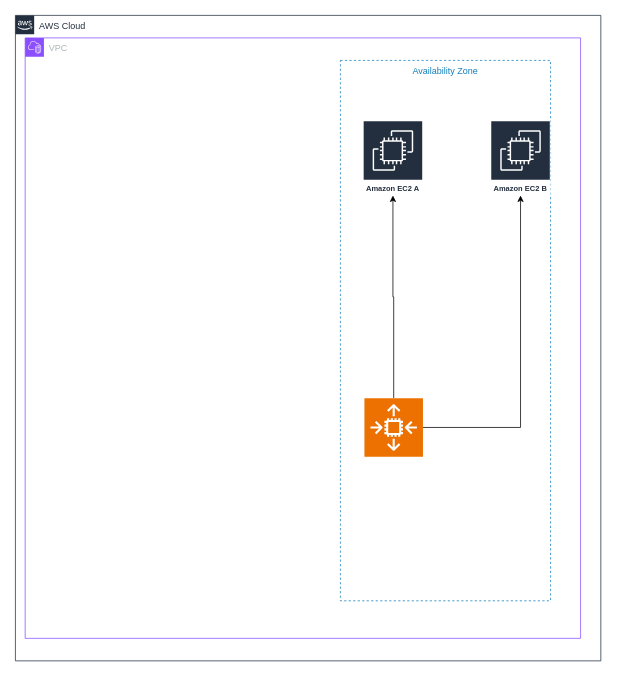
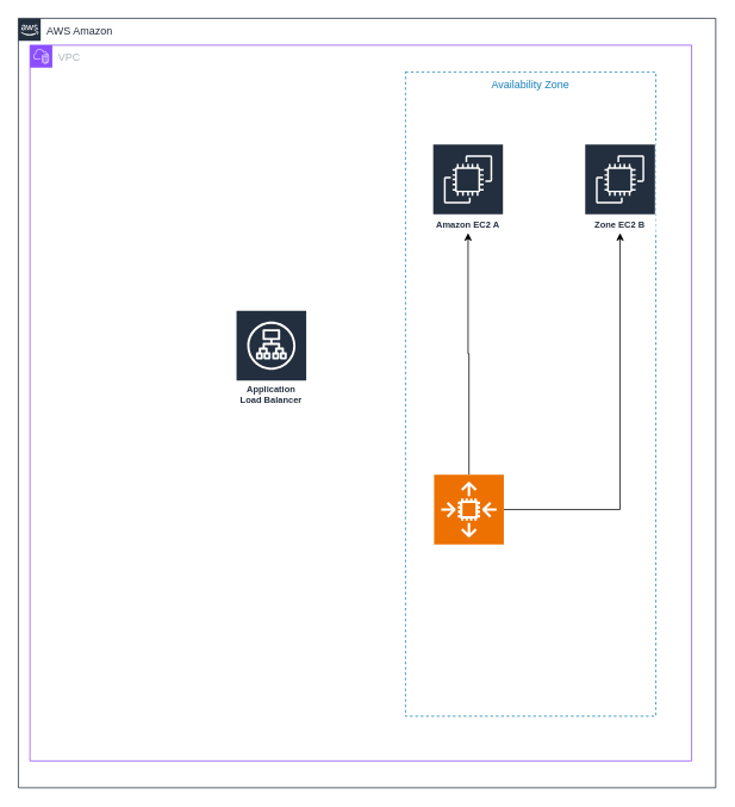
  <mxCell id="0" />
  <mxCell id="1" parent="0" />
- <mxCell id="2" value="AWS Cloud" style="points=[[0,0],[0.25,0],[0.5,0],[0.75,0],[1,0],[1,0.25],[1,0.5],[1,0.75],[1,1],[0.75,1],[0.5,1],[0.25,1],[0,1],[0,0.75],[0,0.5],[0,0.25]];outlineConnect=0;gradientColor=none;html=1;whiteSpace=wrap;fontSize=12;fontStyle=0;container=1;pointerEvents=0;collapsible=0;recursiveResize=0;shape=mxgraph.aws4.group;grIcon=mxgraph.aws4.group_aws_cloud_alt;strokeColor=#232F3E;fillColor=none;verticalAlign=top;align=left;spacingLeft=30;fontColor=#232F3E;dashed=0;" vertex="1" parent="1"><mxGeometry x="20" y="20" width="780" height="860" as="geometry" /></mxCell>
+ <mxCell id="2" value="AWS Amazon" style="points=[[0,0],[0.25,0],[0.5,0],[0.75,0],[1,0],[1,0.25],[1,0.5],[1,0.75],[1,1],[0.75,1],[0.5,1],[0.25,1],[0,1],[0,0.75],[0,0.5],[0,0.25]];outlineConnect=0;gradientColor=none;html=1;whiteSpace=wrap;fontSize=12;fontStyle=0;container=1;pointerEvents=0;collapsible=0;recursiveResize=0;shape=mxgraph.aws4.group;grIcon=mxgraph.aws4.group_aws_cloud_alt;strokeColor=#232F3E;fillColor=none;verticalAlign=top;align=left;spacingLeft=30;fontColor=#232F3E;dashed=0;" vertex="1" parent="1"><mxGeometry x="20" y="20" width="780" height="860" as="geometry" /></mxCell>
  <mxCell id="3" value="VPC" style="points=[[0,0],[0.25,0],[0.5,0],[0.75,0],[1,0],[1,0.25],[1,0.5],[1,0.75],[1,1],[0.75,1],[0.5,1],[0.25,1],[0,1],[0,0.75],[0,0.5],[0,0.25]];outlineConnect=0;gradientColor=none;html=1;whiteSpace=wrap;fontSize=12;fontStyle=0;container=1;pointerEvents=0;collapsible=0;recursiveResize=0;shape=mxgraph.aws4.group;grIcon=mxgraph.aws4.group_vpc2;strokeColor=#8C4FFF;fillColor=none;verticalAlign=top;align=left;spacingLeft=30;fontColor=#AAB7B8;dashed=0;" vertex="1" parent="1"><mxGeometry x="33" y="50" width="740" height="800" as="geometry" /></mxCell>
+ <mxCell id="4" value="Application Load Balancer" style="sketch=0;outlineConnect=0;fontColor=#232F3E;gradientColor=none;strokeColor=#ffffff;fillColor=#232F3E;dashed=0;verticalLabelPosition=middle;verticalAlign=bottom;align=center;html=1;whiteSpace=wrap;fontSize=10;fontStyle=1;spacing=3;shape=mxgraph.aws4.productIcon;prIcon=mxgraph.aws4.application_load_balancer;" vertex="1" parent="3"><mxGeometry x="230" y="296" width="80" height="110" as="geometry" /></mxCell>
  <mxCell id="5" value="Availability Zone" style="fillColor=none;strokeColor=#147EBA;dashed=1;verticalAlign=top;fontStyle=0;fontColor=#147EBA;whiteSpace=wrap;html=1;" vertex="1" parent="1"><mxGeometry x="453" y="80" width="280" height="720" as="geometry" /></mxCell>
  <mxCell id="6" value="Amazon EC2 A" style="sketch=0;outlineConnect=0;fontColor=#232F3E;gradientColor=none;strokeColor=#ffffff;fillColor=#232F3E;dashed=0;verticalLabelPosition=middle;verticalAlign=bottom;align=center;html=1;whiteSpace=wrap;fontSize=10;fontStyle=1;spacing=3;shape=mxgraph.aws4.productIcon;prIcon=mxgraph.aws4.ec2;" vertex="1" parent="1"><mxGeometry x="483" y="160" width="80" height="100" as="geometry" /></mxCell>
- <mxCell id="7" value="Amazon EC2 B" style="sketch=0;outlineConnect=0;fontColor=#232F3E;gradientColor=none;strokeColor=#ffffff;fillColor=#232F3E;dashed=0;verticalLabelPosition=middle;verticalAlign=bottom;align=center;html=1;whiteSpace=wrap;fontSize=10;fontStyle=1;spacing=3;shape=mxgraph.aws4.productIcon;prIcon=mxgraph.aws4.ec2;" vertex="1" parent="1"><mxGeometry x="653" y="160" width="80" height="100" as="geometry" /></mxCell>
+ <mxCell id="7" value="Zone EC2 B" style="sketch=0;outlineConnect=0;fontColor=#232F3E;gradientColor=none;strokeColor=#ffffff;fillColor=#232F3E;dashed=0;verticalLabelPosition=middle;verticalAlign=bottom;align=center;html=1;whiteSpace=wrap;fontSize=10;fontStyle=1;spacing=3;shape=mxgraph.aws4.productIcon;prIcon=mxgraph.aws4.ec2;" vertex="1" parent="1"><mxGeometry x="653" y="160" width="80" height="100" as="geometry" /></mxCell>
  <mxCell id="8" style="edgeStyle=orthogonalEdgeStyle;rounded=0;orthogonalLoop=1;jettySize=auto;html=1;" edge="1" parent="1" source="10" target="6"><mxGeometry relative="1" as="geometry" /></mxCell>
  <mxCell id="9" style="edgeStyle=orthogonalEdgeStyle;rounded=0;orthogonalLoop=1;jettySize=auto;html=1;" edge="1" parent="1" source="10" target="7"><mxGeometry relative="1" as="geometry" /></mxCell>
  <mxCell id="10" value="" style="sketch=0;points=[[0,0,0],[0.25,0,0],[0.5,0,0],[0.75,0,0],[1,0,0],[0,1,0],[0.25,1,0],[0.5,1,0],[0.75,1,0],[1,1,0],[0,0.25,0],[0,0.5,0],[0,0.75,0],[1,0.25,0],[1,0.5,0],[1,0.75,0]];outlineConnect=0;fontColor=#232F3E;fillColor=#ED7100;strokeColor=#ffffff;dashed=0;verticalLabelPosition=bottom;verticalAlign=top;align=center;html=1;fontSize=12;fontStyle=0;aspect=fixed;shape=mxgraph.aws4.resourceIcon;resIcon=mxgraph.aws4.auto_scaling2;" vertex="1" parent="1"><mxGeometry x="485" y="530" width="78" height="78" as="geometry" /></mxCell>
